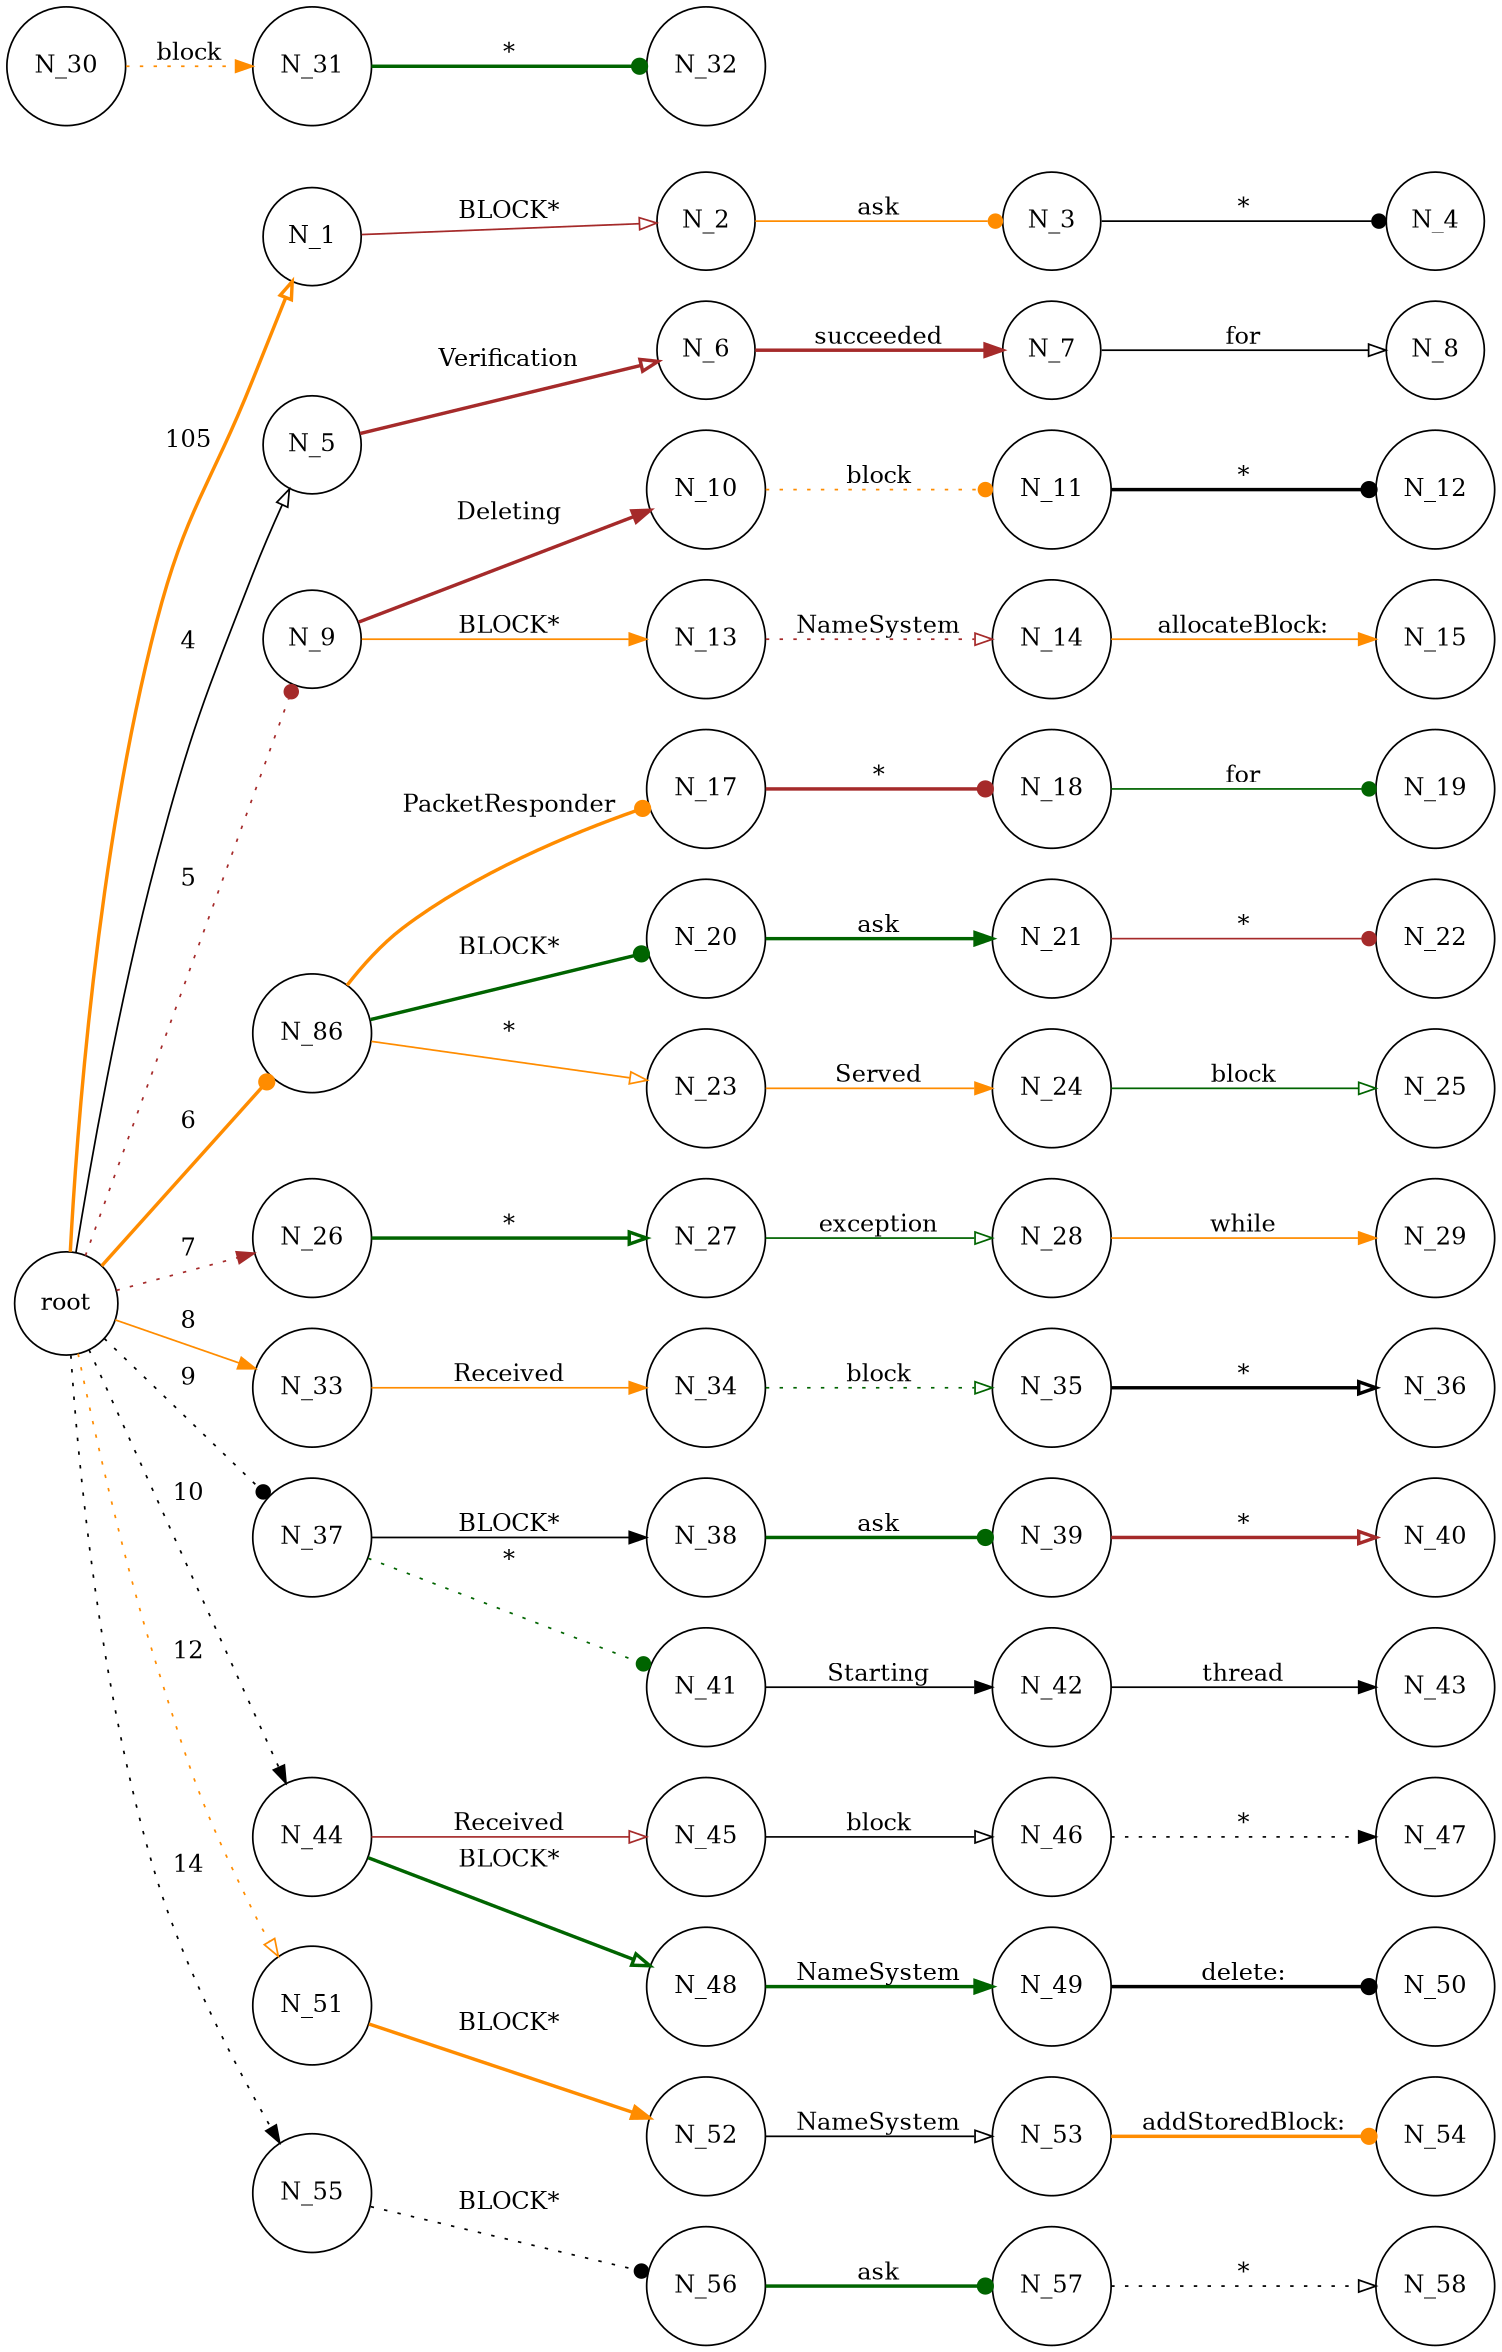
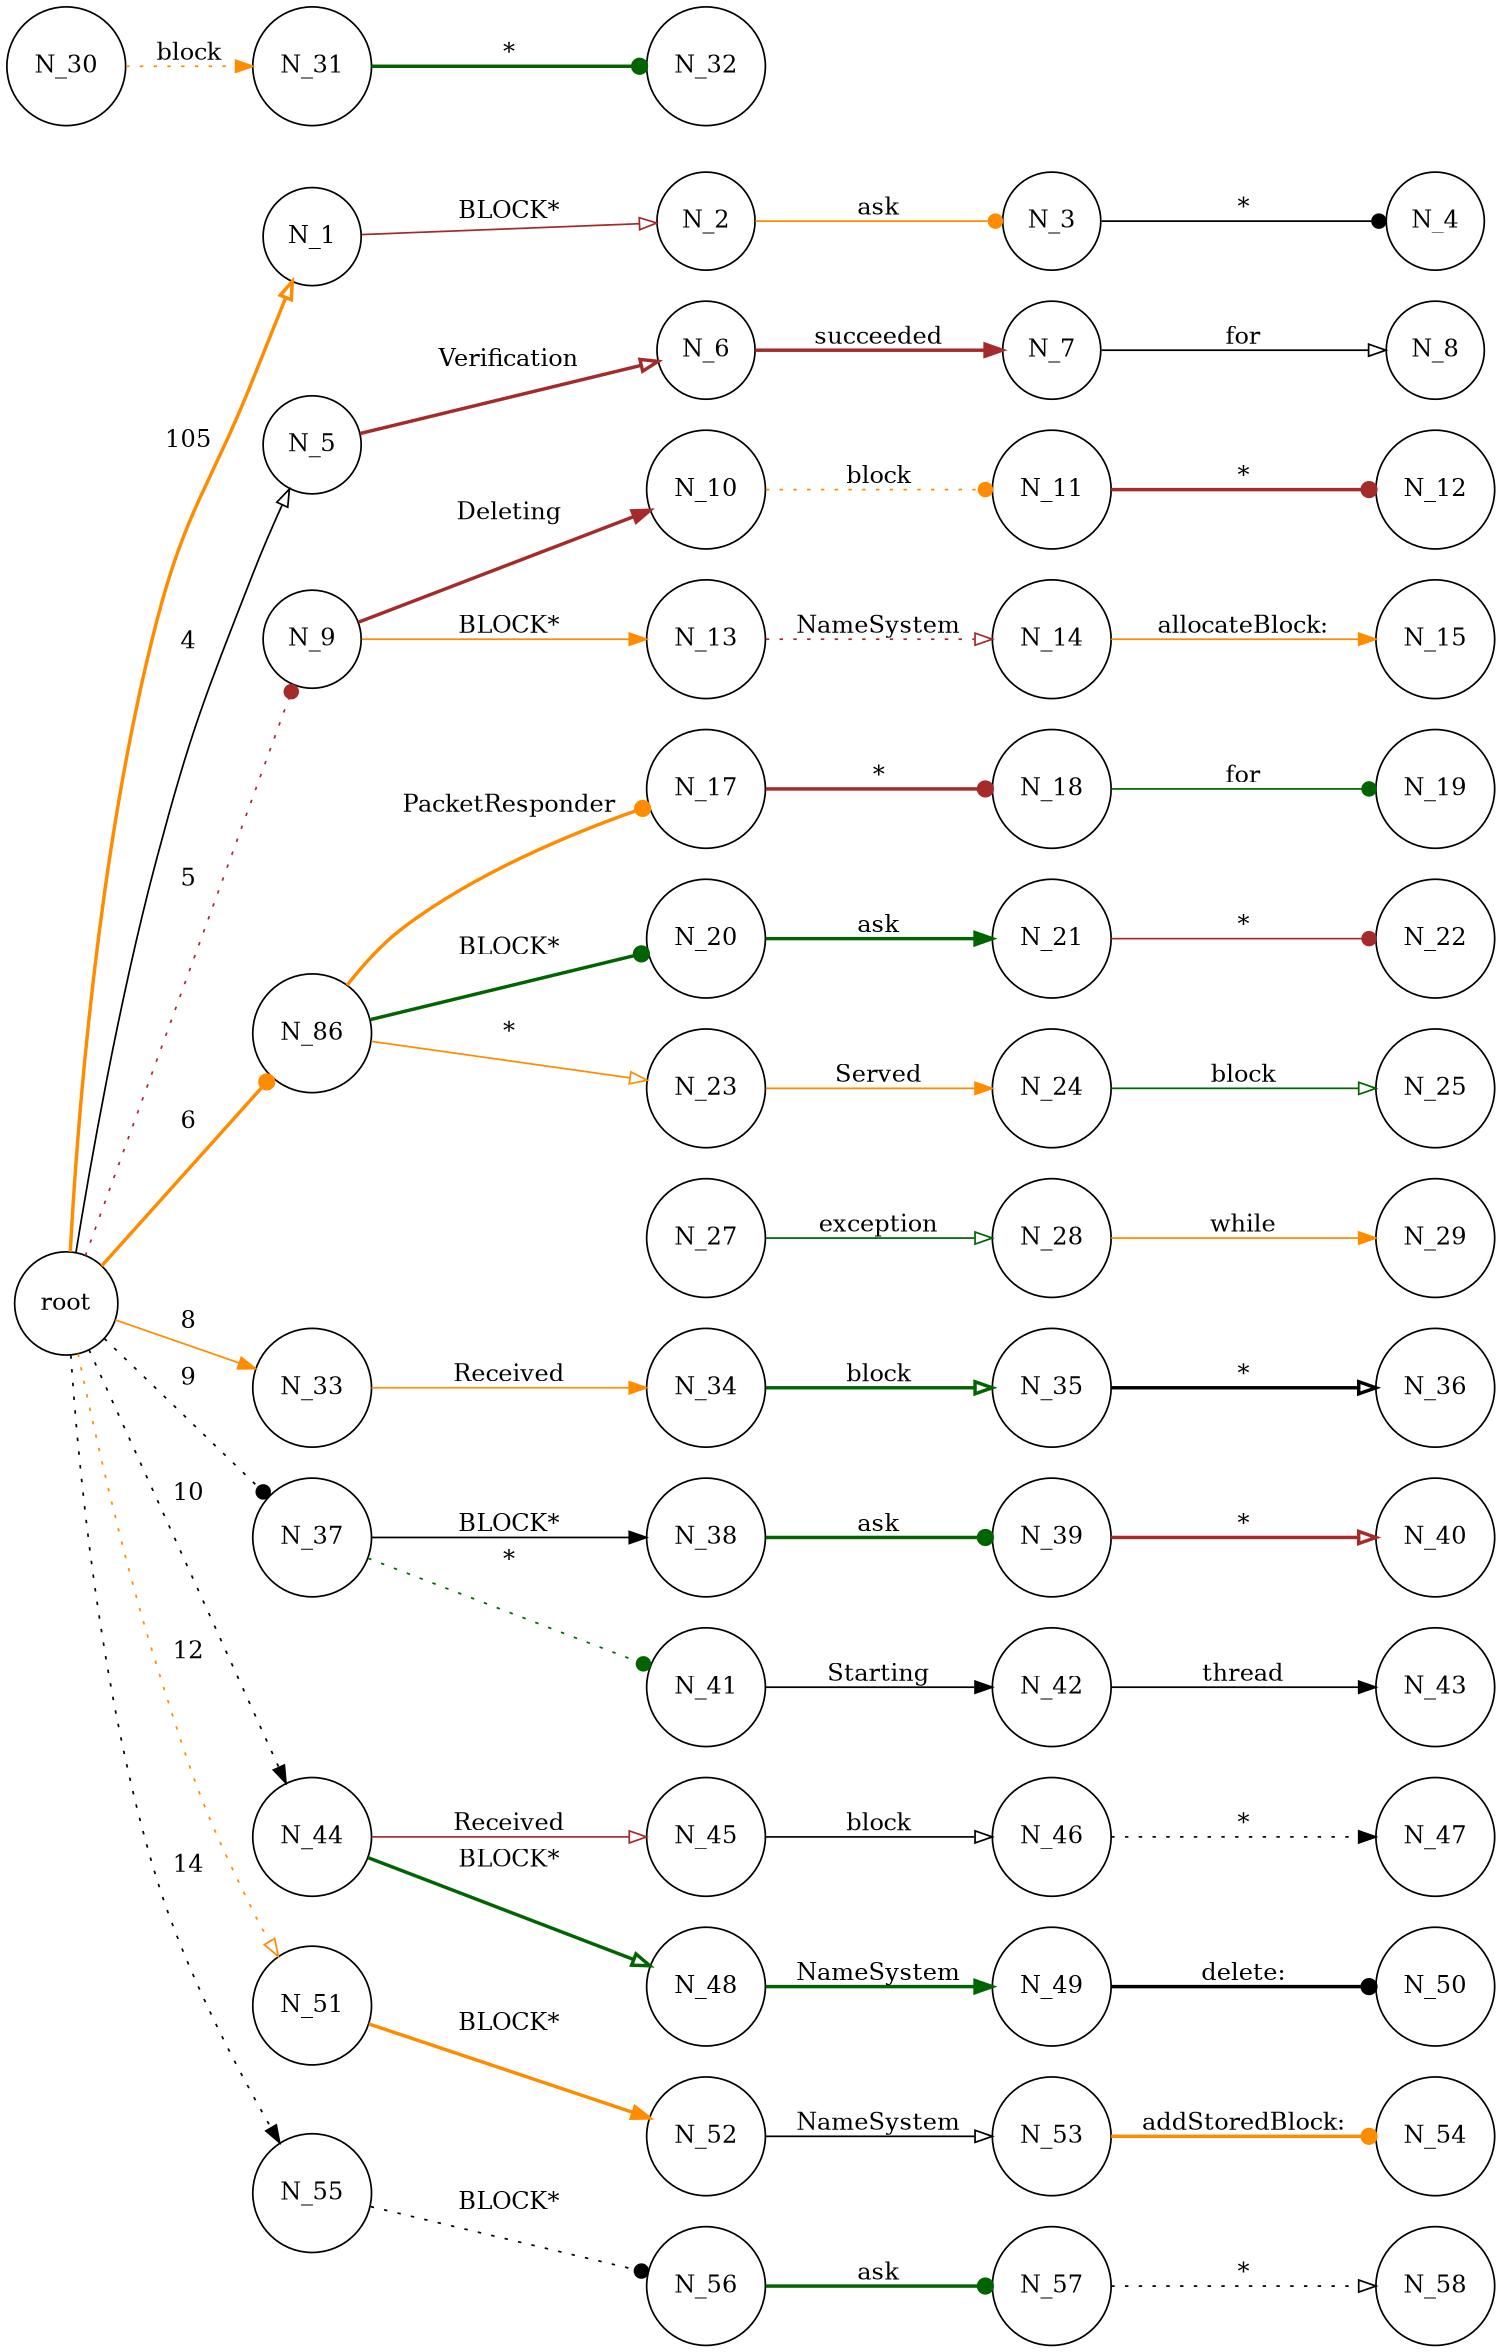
  strict digraph {
    rankdir=LR
    node [shape=circle]
    edge [arrowhead=onormal color=darkorange style=solid]
    n1 [label=root]
    N_1
    N_5
    N_9
    n5 [label=N_86]
-   N_26
    N_33
    N_37
    N_44
    N_51
    N_55
    N_2
    N_6
    N_10
    N_13
    N_17
    N_20
    N_23
    N_27
    N_34
    N_38
    N_41
    N_45
    N_48
    N_52
    N_56
    N_3
    N_4
    N_7
    N_8
    N_11
    N_14
    N_12
    N_15
    N_18
    N_21
    N_24
    N_19
    N_22
    N_25
    N_28
    N_30
    N_31
    N_29
    N_32
    N_35
    N_36
    N_39
    N_42
    N_40
    N_43
    N_46
    N_49
    N_47
    N_50
    N_53
    N_54
    N_57
    N_58
    n1 -> N_1 [label=105 style=bold]
    n1 -> N_5 [color=black label=4]
    n1 -> N_9 [arrowhead=dot color=brown label=5 style=dotted]
    n1 -> n5 [arrowhead=dot label=6 style=bold]
-   n1 -> N_26 [arrowhead=normal color=brown label=7 style=dotted]
    n1 -> N_33 [arrowhead=normal label=8]
    n1 -> N_37 [arrowhead=dot color=black label=9 style=dotted]
    n1 -> N_44 [arrowhead=normal color=black label=10 style=dotted]
    n1 -> N_51 [label=12 style=dotted]
    n1 -> N_55 [arrowhead=normal color=black label=14 style=dotted]
    N_1 -> N_2 [color=brown label="BLOCK*"]
    N_5 -> N_6 [color=brown label=Verification style=bold]
    N_9 -> N_10 [arrowhead=normal color=brown label=Deleting style=bold]
    N_9 -> N_13 [arrowhead=normal label="BLOCK*"]
    n5 -> N_17 [arrowhead=dot label=PacketResponder style=bold]
    n5 -> N_20 [arrowhead=dot color=darkgreen label="BLOCK*" style=bold]
    n5 -> N_23 [label="*"]
-   N_26 -> N_27 [color=darkgreen label="*" style=bold]
    N_33 -> N_34 [arrowhead=normal label=Received]
    N_37 -> N_38 [arrowhead=normal color=black label="BLOCK*"]
    N_37 -> N_41 [arrowhead=dot color=darkgreen label="*" style=dotted]
    N_44 -> N_45 [color=brown label=Received]
    N_44 -> N_48 [color=darkgreen label="BLOCK*" style=bold]
    N_51 -> N_52 [arrowhead=normal label="BLOCK*" style=bold]
    N_55 -> N_56 [arrowhead=dot color=black label="BLOCK*" style=dotted]
    N_2 -> N_3 [arrowhead=dot label=ask]
    N_6 -> N_7 [arrowhead=normal color=brown label=succeeded style=bold]
    N_10 -> N_11 [arrowhead=dot label=block style=dotted]
    N_13 -> N_14 [color=brown label=NameSystem style=dotted]
    N_17 -> N_18 [arrowhead=dot color=brown label="*" style=bold]
    N_20 -> N_21 [arrowhead=normal color=darkgreen label=ask style=bold]
    N_23 -> N_24 [arrowhead=normal label=Served]
    N_27 -> N_28 [color=darkgreen label=exception]
-   N_34 -> N_35 [color=darkgreen label=block style=dotted]
+   N_34 -> N_35 [color=darkgreen label=block style=bold]
    N_38 -> N_39 [arrowhead=dot color=darkgreen label=ask style=bold]
    N_41 -> N_42 [arrowhead=normal color=black label=Starting]
    N_45 -> N_46 [color=black label=block]
    N_48 -> N_49 [arrowhead=normal color=darkgreen label=NameSystem style=bold]
    N_52 -> N_53 [color=black label=NameSystem]
    N_56 -> N_57 [arrowhead=dot color=darkgreen label=ask style=bold]
    N_3 -> N_4 [arrowhead=dot color=black label="*"]
    N_7 -> N_8 [color=black label=for]
-   N_11 -> N_12 [arrowhead=dot color=black label="*" style=bold]
+   N_11 -> N_12 [arrowhead=dot color=brown label="*" style=bold]
    N_14 -> N_15 [arrowhead=normal label="allocateBlock:"]
    N_18 -> N_19 [arrowhead=dot color=darkgreen label=for]
    N_21 -> N_22 [arrowhead=dot color=brown label="*"]
    N_24 -> N_25 [color=darkgreen label=block]
    N_28 -> N_29 [arrowhead=normal label=while]
    N_30 -> N_31 [arrowhead=normal label=block style=dotted]
    N_31 -> N_32 [arrowhead=dot color=darkgreen label="*" style=bold]
    N_35 -> N_36 [color=black label="*" style=bold]
    N_39 -> N_40 [color=brown label="*" style=bold]
    N_42 -> N_43 [arrowhead=normal color=black label=thread]
    N_46 -> N_47 [arrowhead=normal color=black label="*" style=dotted]
    N_49 -> N_50 [arrowhead=dot color=black label="delete:" style=bold]
    N_53 -> N_54 [arrowhead=dot label="addStoredBlock:" style=bold]
    N_57 -> N_58 [color=black label="*" style=dotted]
  }
